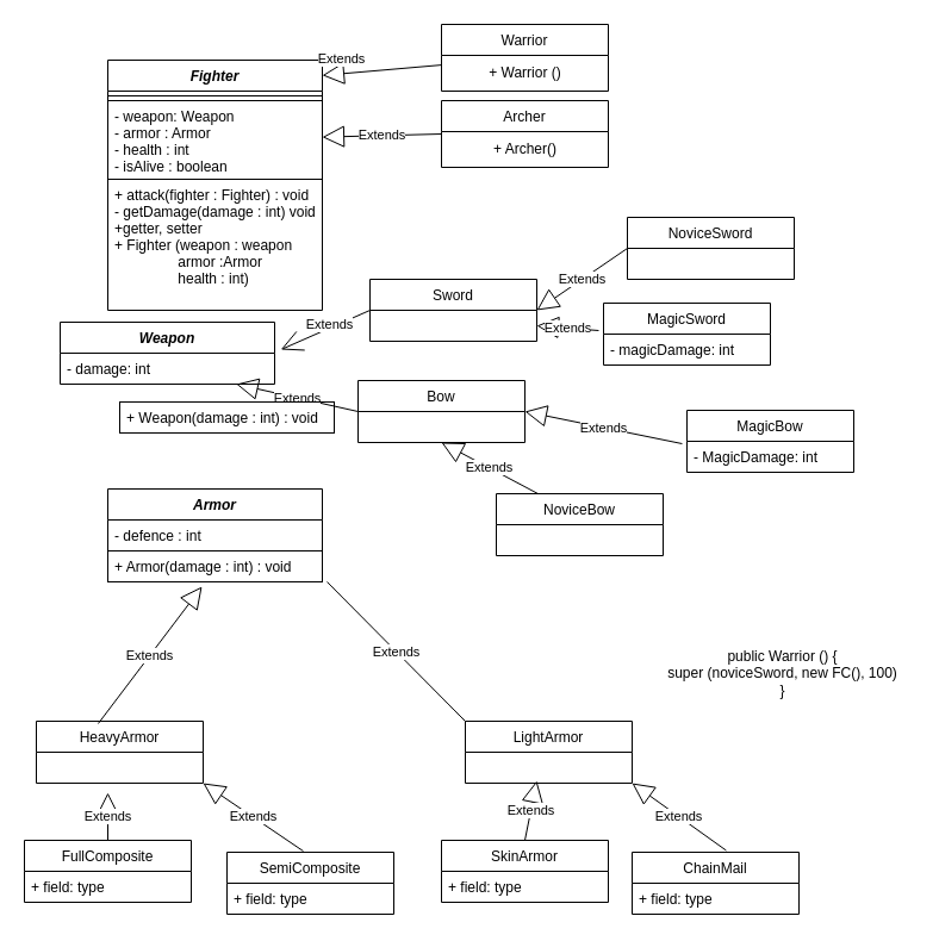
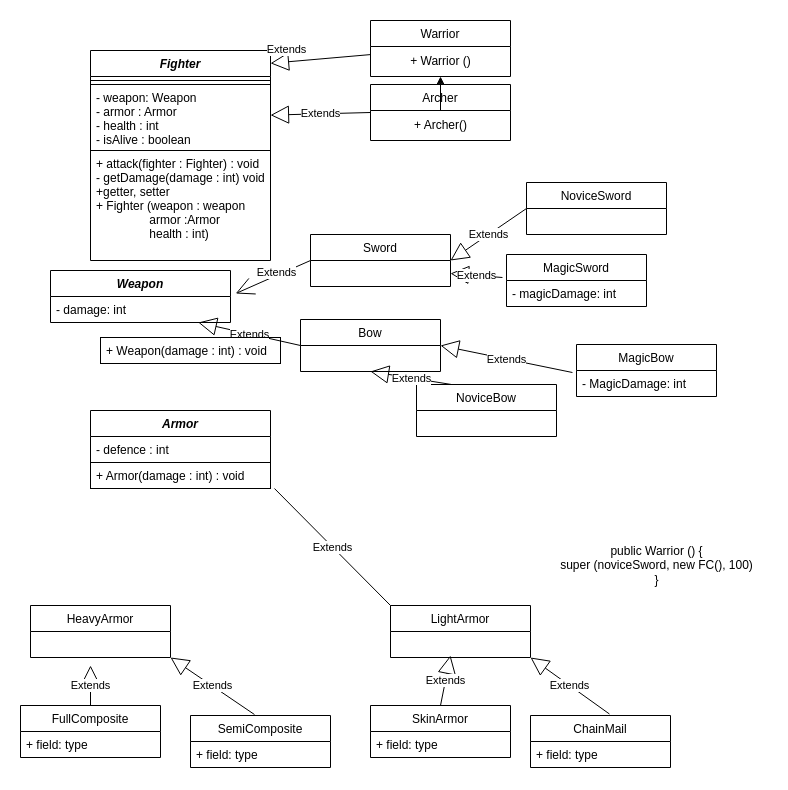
  <mxCell id="0" />
  <mxCell id="1" parent="0" />
  <mxCell id="2" value="Fighter" style="swimlane;fontStyle=3;align=center;verticalAlign=top;childLayout=stackLayout;horizontal=1;startSize=26;horizontalStack=0;resizeParent=1;resizeParentMax=0;resizeLast=0;collapsible=1;marginBottom=0;" parent="1" vertex="1"><mxGeometry x="90" y="50" width="180" height="210" as="geometry" /></mxCell>
  <mxCell id="3" value="" style="line;strokeWidth=1;fillColor=none;align=left;verticalAlign=middle;spacingTop=-1;spacingLeft=3;spacingRight=3;rotatable=0;labelPosition=right;points=[];portConstraint=eastwest;strokeColor=inherit;" parent="2" vertex="1"><mxGeometry y="26" width="180" height="8" as="geometry" /></mxCell>
  <mxCell id="4" value="- weapon: Weapon&#10;- armor : Armor&#10;- health : int&#10;- isAlive : boolean" style="text;strokeColor=default;fillColor=none;align=left;verticalAlign=top;spacingLeft=4;spacingRight=4;overflow=hidden;rotatable=0;points=[[0,0.5],[1,0.5]];portConstraint=eastwest;" parent="2" vertex="1"><mxGeometry y="34" width="180" height="66" as="geometry" /></mxCell>
  <mxCell id="5" value="+ attack(fighter : Fighter) : void &#10;- getDamage(damage : int) void&#10;+getter, setter&#10;+ Fighter (weapon : weapon&#10;                armor :Armor&#10;                health : int)" style="text;strokeColor=none;fillColor=none;align=left;verticalAlign=top;spacingLeft=4;spacingRight=4;overflow=hidden;rotatable=0;points=[[0,0.5],[1,0.5]];portConstraint=eastwest;" parent="2" vertex="1"><mxGeometry y="100" width="180" height="110" as="geometry" /></mxCell>
  <mxCell id="6" value="Warrior" style="swimlane;fontStyle=0;childLayout=stackLayout;horizontal=1;startSize=26;fillColor=none;horizontalStack=0;resizeParent=1;resizeParentMax=0;resizeLast=0;collapsible=1;marginBottom=0;" parent="1" vertex="1"><mxGeometry x="370" y="20" width="140" height="56" as="geometry" /></mxCell>
  <mxCell id="7" value="+ Warrior ()" style="text;html=1;align=center;verticalAlign=middle;resizable=0;points=[];autosize=1;strokeColor=none;fillColor=none;" parent="6" vertex="1"><mxGeometry y="26" width="140" height="30" as="geometry" /></mxCell>
  <mxCell id="8" value="Archer" style="swimlane;fontStyle=0;childLayout=stackLayout;horizontal=1;startSize=26;fillColor=none;horizontalStack=0;resizeParent=1;resizeParentMax=0;resizeLast=0;collapsible=1;marginBottom=0;" parent="1" vertex="1"><mxGeometry x="370" y="84" width="140" height="56" as="geometry" /></mxCell>
  <mxCell id="9" value="+ Archer()" style="text;html=1;align=center;verticalAlign=middle;resizable=0;points=[];autosize=1;strokeColor=none;fillColor=none;" parent="8" vertex="1"><mxGeometry y="26" width="140" height="30" as="geometry" /></mxCell>
  <mxCell id="10" value="Extends" style="endArrow=block;endSize=16;endFill=0;html=1;rounded=0;exitX=0;exitY=0.5;exitDx=0;exitDy=0;" parent="1" source="8" target="4" edge="1"><mxGeometry width="160" relative="1" as="geometry"><mxPoint x="340" y="420" as="sourcePoint" /><mxPoint x="500" y="420" as="targetPoint" /></mxGeometry></mxCell>
  <mxCell id="11" value="Extends" style="endArrow=block;endSize=16;endFill=0;html=1;rounded=0;" parent="1" source="6" edge="1"><mxGeometry x="0.647" y="-12" width="160" relative="1" as="geometry"><mxPoint x="330" y="60" as="sourcePoint" /><mxPoint x="270" y="62.8" as="targetPoint" /><mxPoint as="offset" /></mxGeometry></mxCell>
  <mxCell id="12" value="Weapon" style="swimlane;fontStyle=3;childLayout=stackLayout;horizontal=1;startSize=26;fillColor=none;horizontalStack=0;resizeParent=1;resizeParentMax=0;resizeLast=0;collapsible=1;marginBottom=0;" parent="1" vertex="1"><mxGeometry x="50" y="270" width="180" height="52" as="geometry" /></mxCell>
  <mxCell id="13" value="- damage: int" style="text;strokeColor=none;fillColor=none;align=left;verticalAlign=top;spacingLeft=4;spacingRight=4;overflow=hidden;rotatable=0;points=[[0,0.5],[1,0.5]];portConstraint=eastwest;" parent="12" vertex="1"><mxGeometry y="26" width="180" height="26" as="geometry" /></mxCell>
  <mxCell id="14" value="Sword" style="swimlane;fontStyle=0;childLayout=stackLayout;horizontal=1;startSize=26;fillColor=none;horizontalStack=0;resizeParent=1;resizeParentMax=0;resizeLast=0;collapsible=1;marginBottom=0;" parent="1" vertex="1"><mxGeometry x="310" y="234" width="140" height="52" as="geometry" /></mxCell>
  <mxCell id="15" value="Bow" style="swimlane;fontStyle=0;childLayout=stackLayout;horizontal=1;startSize=26;fillColor=none;horizontalStack=0;resizeParent=1;resizeParentMax=0;resizeLast=0;collapsible=1;marginBottom=0;" parent="1" vertex="1"><mxGeometry x="300" y="319" width="140" height="52" as="geometry" /></mxCell>
  <mxCell id="16" value="Extends" style="endArrow=block;endSize=16;endFill=0;html=1;rounded=0;exitX=0;exitY=0.5;exitDx=0;exitDy=0;" parent="1" source="15" target="13" edge="1"><mxGeometry width="160" relative="1" as="geometry"><mxPoint x="340" y="420" as="sourcePoint" /><mxPoint x="500" y="420" as="targetPoint" /></mxGeometry></mxCell>
  <mxCell id="17" value="Extends" style="endArrow=open;endSize=16;endFill=0;html=1;rounded=0;exitX=0;exitY=0.5;exitDx=0;exitDy=0;entryX=1.029;entryY=-0.115;entryDx=0;entryDy=0;entryPerimeter=0;" parent="1" source="14" target="13" edge="1"><mxGeometry x="-0.111" y="-3" width="160" relative="1" as="geometry"><mxPoint x="234.3" y="454" as="sourcePoint" /><mxPoint x="170.004" y="440" as="targetPoint" /><mxPoint as="offset" /></mxGeometry></mxCell>
  <mxCell id="18" value="Armor" style="swimlane;fontStyle=3;childLayout=stackLayout;horizontal=1;startSize=26;fillColor=none;horizontalStack=0;resizeParent=1;resizeParentMax=0;resizeLast=0;collapsible=1;marginBottom=0;" parent="1" vertex="1"><mxGeometry x="90" y="410" width="180" height="52" as="geometry" /></mxCell>
  <mxCell id="19" value="- defence : int" style="text;strokeColor=none;fillColor=none;align=left;verticalAlign=top;spacingLeft=4;spacingRight=4;overflow=hidden;rotatable=0;points=[[0,0.5],[1,0.5]];portConstraint=eastwest;" parent="18" vertex="1"><mxGeometry y="26" width="180" height="26" as="geometry" /></mxCell>
  <mxCell id="20" value="LightArmor" style="swimlane;fontStyle=0;childLayout=stackLayout;horizontal=1;startSize=26;fillColor=none;horizontalStack=0;resizeParent=1;resizeParentMax=0;resizeLast=0;collapsible=1;marginBottom=0;" parent="1" vertex="1"><mxGeometry x="390" y="605.01" width="140" height="52" as="geometry" /></mxCell>
  <mxCell id="21" value="HeavyArmor" style="swimlane;fontStyle=0;childLayout=stackLayout;horizontal=1;startSize=26;fillColor=none;horizontalStack=0;resizeParent=1;resizeParentMax=0;resizeLast=0;collapsible=1;marginBottom=0;" parent="1" vertex="1"><mxGeometry x="30" y="605.01" width="140" height="52" as="geometry" /></mxCell>
  <mxCell id="22" value="NoviceSword" style="swimlane;fontStyle=0;childLayout=stackLayout;horizontal=1;startSize=26;fillColor=none;horizontalStack=0;resizeParent=1;resizeParentMax=0;resizeLast=0;collapsible=1;marginBottom=0;" parent="1" vertex="1"><mxGeometry x="526" y="182" width="140" height="52" as="geometry" /></mxCell>
  <mxCell id="23" value="MagicSword" style="swimlane;fontStyle=0;childLayout=stackLayout;horizontal=1;startSize=26;fillColor=none;horizontalStack=0;resizeParent=1;resizeParentMax=0;resizeLast=0;collapsible=1;marginBottom=0;" parent="1" vertex="1"><mxGeometry x="506" y="254" width="140" height="52" as="geometry" /></mxCell>
  <mxCell id="24" value="- magicDamage: int" style="text;strokeColor=none;fillColor=none;align=left;verticalAlign=top;spacingLeft=4;spacingRight=4;overflow=hidden;rotatable=0;points=[[0,0.5],[1,0.5]];portConstraint=eastwest;" parent="23" vertex="1"><mxGeometry y="26" width="140" height="26" as="geometry" /></mxCell>
- <mxCell id="25" value="NoviceBow" style="swimlane;fontStyle=0;childLayout=stackLayout;horizontal=1;startSize=26;fillColor=none;horizontalStack=0;resizeParent=1;resizeParentMax=0;resizeLast=0;collapsible=1;marginBottom=0;" parent="1" vertex="1"><mxGeometry x="416" y="414" width="140" height="52" as="geometry" /></mxCell>
+ <mxCell id="25" value="NoviceBow" style="swimlane;fontStyle=0;childLayout=stackLayout;horizontal=1;startSize=26;fillColor=none;horizontalStack=0;resizeParent=1;resizeParentMax=0;resizeLast=0;collapsible=1;marginBottom=0;" parent="1" vertex="1"><mxGeometry x="416" y="384" width="140" height="52" as="geometry" /></mxCell>
  <mxCell id="26" value="MagicBow" style="swimlane;fontStyle=0;childLayout=stackLayout;horizontal=1;startSize=26;fillColor=none;horizontalStack=0;resizeParent=1;resizeParentMax=0;resizeLast=0;collapsible=1;marginBottom=0;" parent="1" vertex="1"><mxGeometry x="576" y="344" width="140" height="52" as="geometry" /></mxCell>
  <mxCell id="27" value="- MagicDamage: int" style="text;strokeColor=none;fillColor=none;align=left;verticalAlign=top;spacingLeft=4;spacingRight=4;overflow=hidden;rotatable=0;points=[[0,0.5],[1,0.5]];portConstraint=eastwest;" parent="26" vertex="1"><mxGeometry y="26" width="140" height="26" as="geometry" /></mxCell>
  <mxCell id="28" value="FullComposite" style="swimlane;fontStyle=0;childLayout=stackLayout;horizontal=1;startSize=26;fillColor=none;horizontalStack=0;resizeParent=1;resizeParentMax=0;resizeLast=0;collapsible=1;marginBottom=0;" parent="1" vertex="1"><mxGeometry x="20" y="705.01" width="140" height="52" as="geometry" /></mxCell>
  <mxCell id="29" value="+ field: type" style="text;strokeColor=none;fillColor=none;align=left;verticalAlign=top;spacingLeft=4;spacingRight=4;overflow=hidden;rotatable=0;points=[[0,0.5],[1,0.5]];portConstraint=eastwest;" parent="28" vertex="1"><mxGeometry y="26" width="140" height="26" as="geometry" /></mxCell>
  <mxCell id="30" value="SemiComposite" style="swimlane;fontStyle=0;childLayout=stackLayout;horizontal=1;startSize=26;fillColor=none;horizontalStack=0;resizeParent=1;resizeParentMax=0;resizeLast=0;collapsible=1;marginBottom=0;" parent="1" vertex="1"><mxGeometry x="190" y="715.01" width="140" height="52" as="geometry" /></mxCell>
  <mxCell id="31" value="+ field: type" style="text;strokeColor=none;fillColor=none;align=left;verticalAlign=top;spacingLeft=4;spacingRight=4;overflow=hidden;rotatable=0;points=[[0,0.5],[1,0.5]];portConstraint=eastwest;" parent="30" vertex="1"><mxGeometry y="26" width="140" height="26" as="geometry" /></mxCell>
  <mxCell id="32" value="SkinArmor" style="swimlane;fontStyle=0;childLayout=stackLayout;horizontal=1;startSize=26;fillColor=none;horizontalStack=0;resizeParent=1;resizeParentMax=0;resizeLast=0;collapsible=1;marginBottom=0;" parent="1" vertex="1"><mxGeometry x="370" y="705.01" width="140" height="52" as="geometry" /></mxCell>
  <mxCell id="33" value="+ field: type" style="text;strokeColor=none;fillColor=none;align=left;verticalAlign=top;spacingLeft=4;spacingRight=4;overflow=hidden;rotatable=0;points=[[0,0.5],[1,0.5]];portConstraint=eastwest;" parent="32" vertex="1"><mxGeometry y="26" width="140" height="26" as="geometry" /></mxCell>
  <mxCell id="34" value="ChainMail" style="swimlane;fontStyle=0;childLayout=stackLayout;horizontal=1;startSize=26;fillColor=none;horizontalStack=0;resizeParent=1;resizeParentMax=0;resizeLast=0;collapsible=1;marginBottom=0;" parent="1" vertex="1"><mxGeometry x="530" y="715.01" width="140" height="52" as="geometry" /></mxCell>
  <mxCell id="35" value="+ field: type" style="text;strokeColor=none;fillColor=none;align=left;verticalAlign=top;spacingLeft=4;spacingRight=4;overflow=hidden;rotatable=0;points=[[0,0.5],[1,0.5]];portConstraint=eastwest;" parent="34" vertex="1"><mxGeometry y="26" width="140" height="26" as="geometry" /></mxCell>
  <mxCell id="36" value="Extends" style="endArrow=block;endSize=16;endFill=0;html=1;rounded=0;exitX=0.25;exitY=0;exitDx=0;exitDy=0;entryX=0.5;entryY=1;entryDx=0;entryDy=0;" parent="1" source="25" target="15" edge="1"><mxGeometry width="160" relative="1" as="geometry"><mxPoint x="366" y="424" as="sourcePoint" /><mxPoint x="526" y="424" as="targetPoint" /></mxGeometry></mxCell>
  <mxCell id="37" value="Extends" style="endArrow=block;endSize=16;endFill=0;html=1;rounded=0;exitX=0.5;exitY=0;exitDx=0;exitDy=0;" parent="1" source="28" edge="1"><mxGeometry width="160" relative="1" as="geometry"><mxPoint x="350" y="515.01" as="sourcePoint" /><mxPoint x="90" y="665.01" as="targetPoint" /></mxGeometry></mxCell>
  <mxCell id="38" value="Extends" style="endArrow=block;endSize=16;endFill=0;html=1;rounded=0;exitX=0.457;exitY=-0.019;exitDx=0;exitDy=0;exitPerimeter=0;entryX=1;entryY=1;entryDx=0;entryDy=0;" parent="1" source="30" target="21" edge="1"><mxGeometry width="160" relative="1" as="geometry"><mxPoint x="360" y="525.01" as="sourcePoint" /><mxPoint x="520" y="525.01" as="targetPoint" /></mxGeometry></mxCell>
  <mxCell id="39" value="Extends" style="endArrow=block;endSize=16;endFill=0;html=1;rounded=0;exitX=0.5;exitY=0;exitDx=0;exitDy=0;" parent="1" source="32" edge="1"><mxGeometry width="160" relative="1" as="geometry"><mxPoint x="370" y="535.01" as="sourcePoint" /><mxPoint x="450" y="655.01" as="targetPoint" /></mxGeometry></mxCell>
  <mxCell id="40" value="Extends" style="endArrow=block;endSize=16;endFill=0;html=1;rounded=0;exitX=0.564;exitY=-0.029;exitDx=0;exitDy=0;exitPerimeter=0;entryX=1;entryY=1;entryDx=0;entryDy=0;" parent="1" source="34" target="20" edge="1"><mxGeometry width="160" relative="1" as="geometry"><mxPoint x="380" y="545.01" as="sourcePoint" /><mxPoint x="540" y="545.01" as="targetPoint" /></mxGeometry></mxCell>
  <mxCell id="41" value="Extends" style="endArrow=block;endSize=16;endFill=0;html=1;rounded=0;exitX=-0.029;exitY=0.077;exitDx=0;exitDy=0;exitPerimeter=0;entryX=1;entryY=0.5;entryDx=0;entryDy=0;" parent="1" source="27" target="15" edge="1"><mxGeometry width="160" relative="1" as="geometry"><mxPoint x="416" y="474" as="sourcePoint" /><mxPoint x="576" y="474" as="targetPoint" /></mxGeometry></mxCell>
  <mxCell id="42" value="Extends" style="endArrow=block;endSize=16;endFill=0;html=1;rounded=0;exitX=-0.029;exitY=-0.115;exitDx=0;exitDy=0;exitPerimeter=0;entryX=1;entryY=0.75;entryDx=0;entryDy=0;" parent="1" source="24" target="14" edge="1"><mxGeometry width="160" relative="1" as="geometry"><mxPoint x="426" y="484" as="sourcePoint" /><mxPoint x="586" y="484" as="targetPoint" /></mxGeometry></mxCell>
  <mxCell id="43" value="Extends" style="endArrow=block;endSize=16;endFill=0;html=1;rounded=0;exitX=0;exitY=0.5;exitDx=0;exitDy=0;entryX=1;entryY=0.5;entryDx=0;entryDy=0;" parent="1" source="22" target="14" edge="1"><mxGeometry width="160" relative="1" as="geometry"><mxPoint x="436" y="494" as="sourcePoint" /><mxPoint x="596" y="494" as="targetPoint" /></mxGeometry></mxCell>
- <mxCell id="44" value="Extends" style="endArrow=block;endSize=16;endFill=0;html=1;rounded=0;exitX=0.371;exitY=0.038;exitDx=0;exitDy=0;exitPerimeter=0;entryX=0.439;entryY=1.154;entryDx=0;entryDy=0;entryPerimeter=0;" parent="1" source="21" target="46" edge="1"><mxGeometry width="160" relative="1" as="geometry"><mxPoint x="420" y="585.01" as="sourcePoint" /><mxPoint x="126.96" y="550" as="targetPoint" /></mxGeometry></mxCell>
  <mxCell id="45" value="Extends" style="endArrow=none;endSize=16;endFill=0;html=1;rounded=0;exitX=0;exitY=0;exitDx=0;exitDy=0;entryX=1.022;entryY=1;entryDx=0;entryDy=0;entryPerimeter=0;" parent="1" source="20" target="46" edge="1"><mxGeometry width="160" relative="1" as="geometry"><mxPoint x="430" y="510" as="sourcePoint" /><mxPoint x="360" y="460" as="targetPoint" /></mxGeometry></mxCell>
  <mxCell id="46" value="+ Armor(damage : int) : void" style="text;strokeColor=default;fillColor=none;align=left;verticalAlign=top;spacingLeft=4;spacingRight=4;overflow=hidden;rotatable=0;points=[[0,0.5],[1,0.5]];portConstraint=eastwest;" parent="1" vertex="1"><mxGeometry x="90" y="462" width="180" height="26" as="geometry" /></mxCell>
  <mxCell id="47" value="+ Weapon(damage : int) : void" style="text;strokeColor=default;fillColor=none;align=left;verticalAlign=top;spacingLeft=4;spacingRight=4;overflow=hidden;rotatable=0;points=[[0,0.5],[1,0.5]];portConstraint=eastwest;" parent="1" vertex="1"><mxGeometry x="100" y="337" width="180" height="26" as="geometry" /></mxCell>
  <mxCell id="48" value="public Warrior () {&lt;br&gt;super (noviceSword, new FC(), 100)&lt;br&gt;}" style="text;html=1;align=center;verticalAlign=middle;resizable=0;points=[];autosize=1;strokeColor=none;fillColor=none;" parent="1" vertex="1"><mxGeometry x="546" y="535" width="220" height="60" as="geometry" /></mxCell>
+ <mxCell id="49" value="" style="edgeStyle=orthogonalEdgeStyle;rounded=0;orthogonalLoop=1;jettySize=auto;html=1;" edge="1" parent="1" source="9" target="7"><mxGeometry relative="1" as="geometry" /></mxCell>
